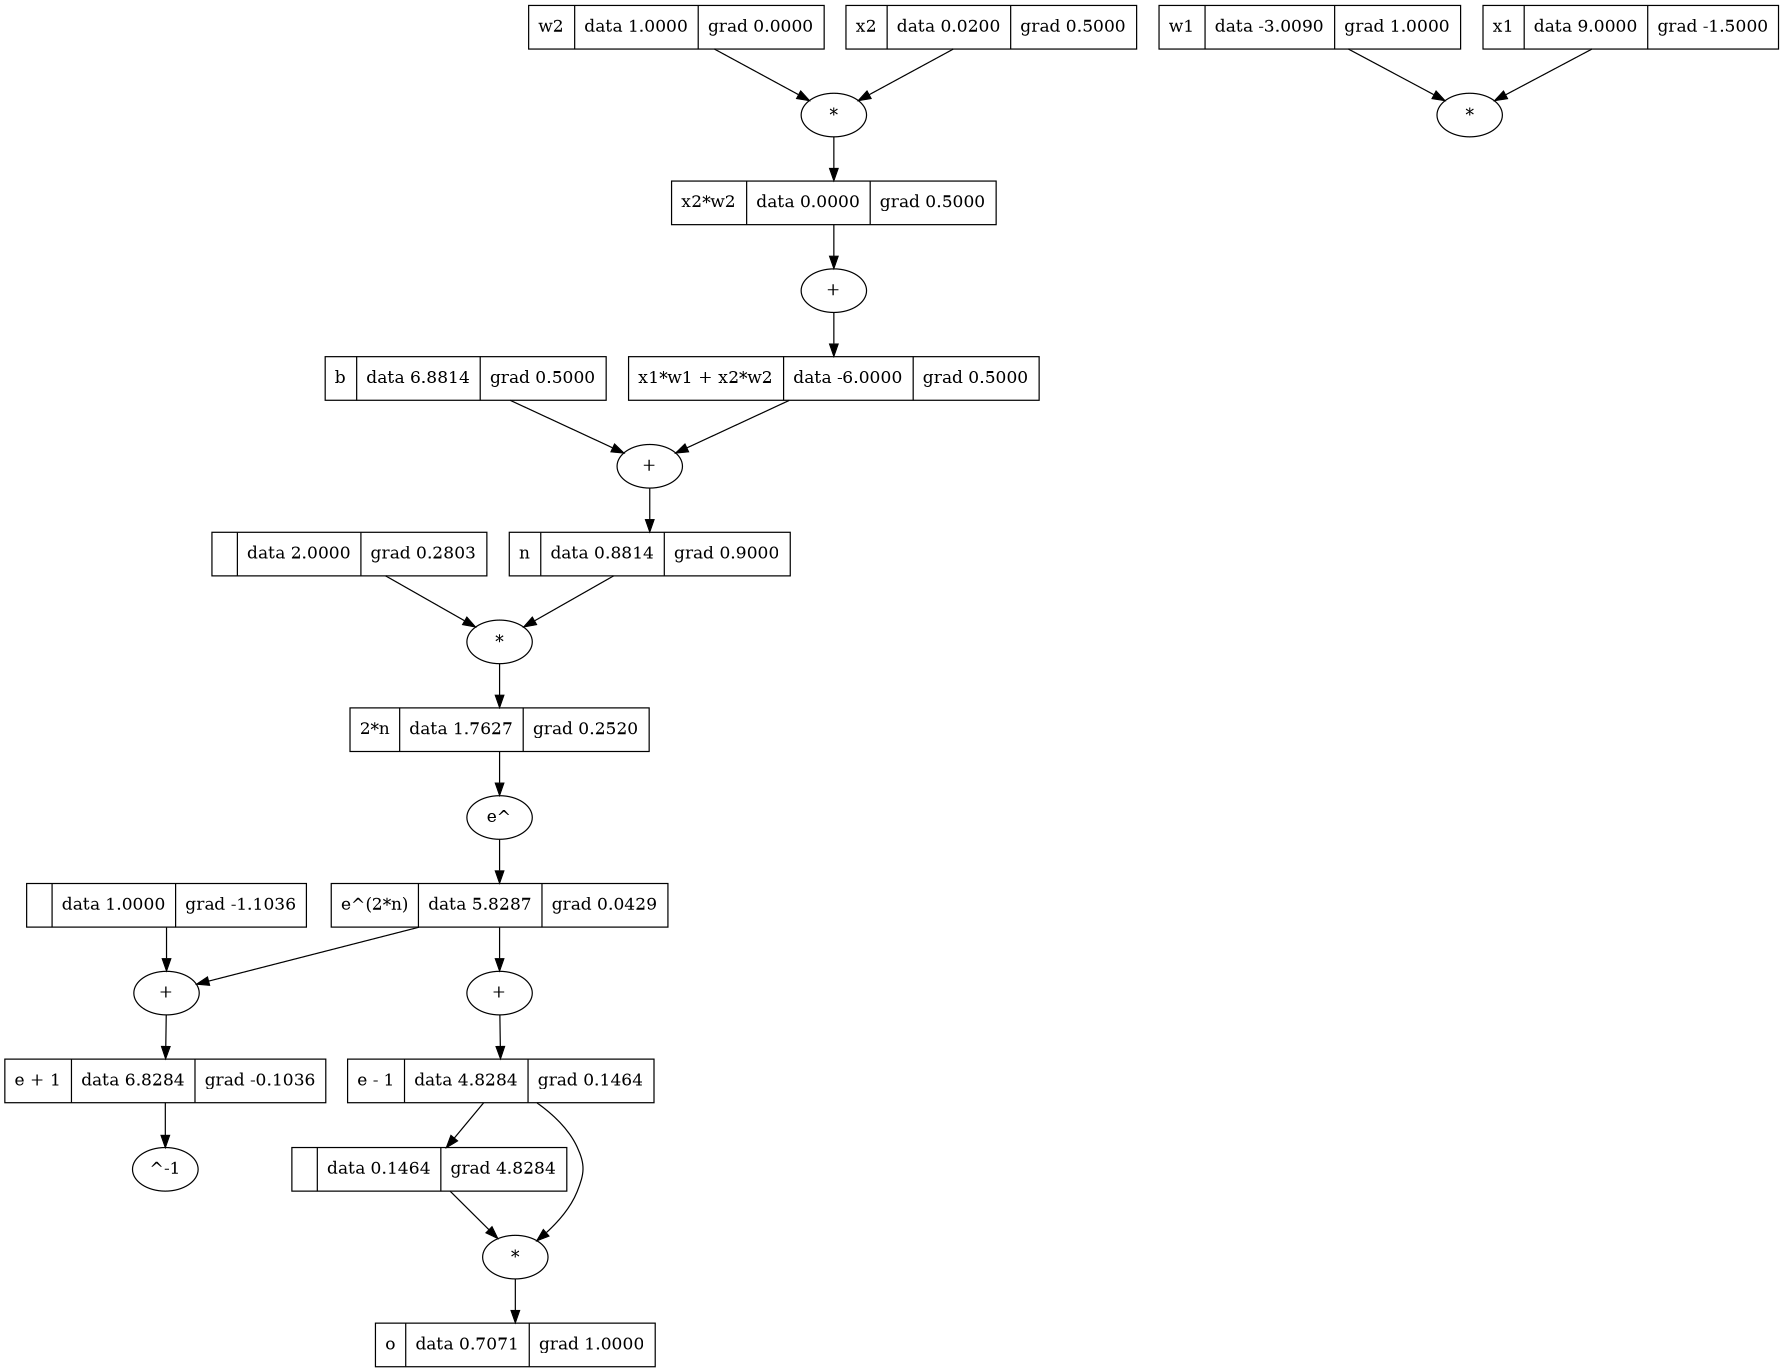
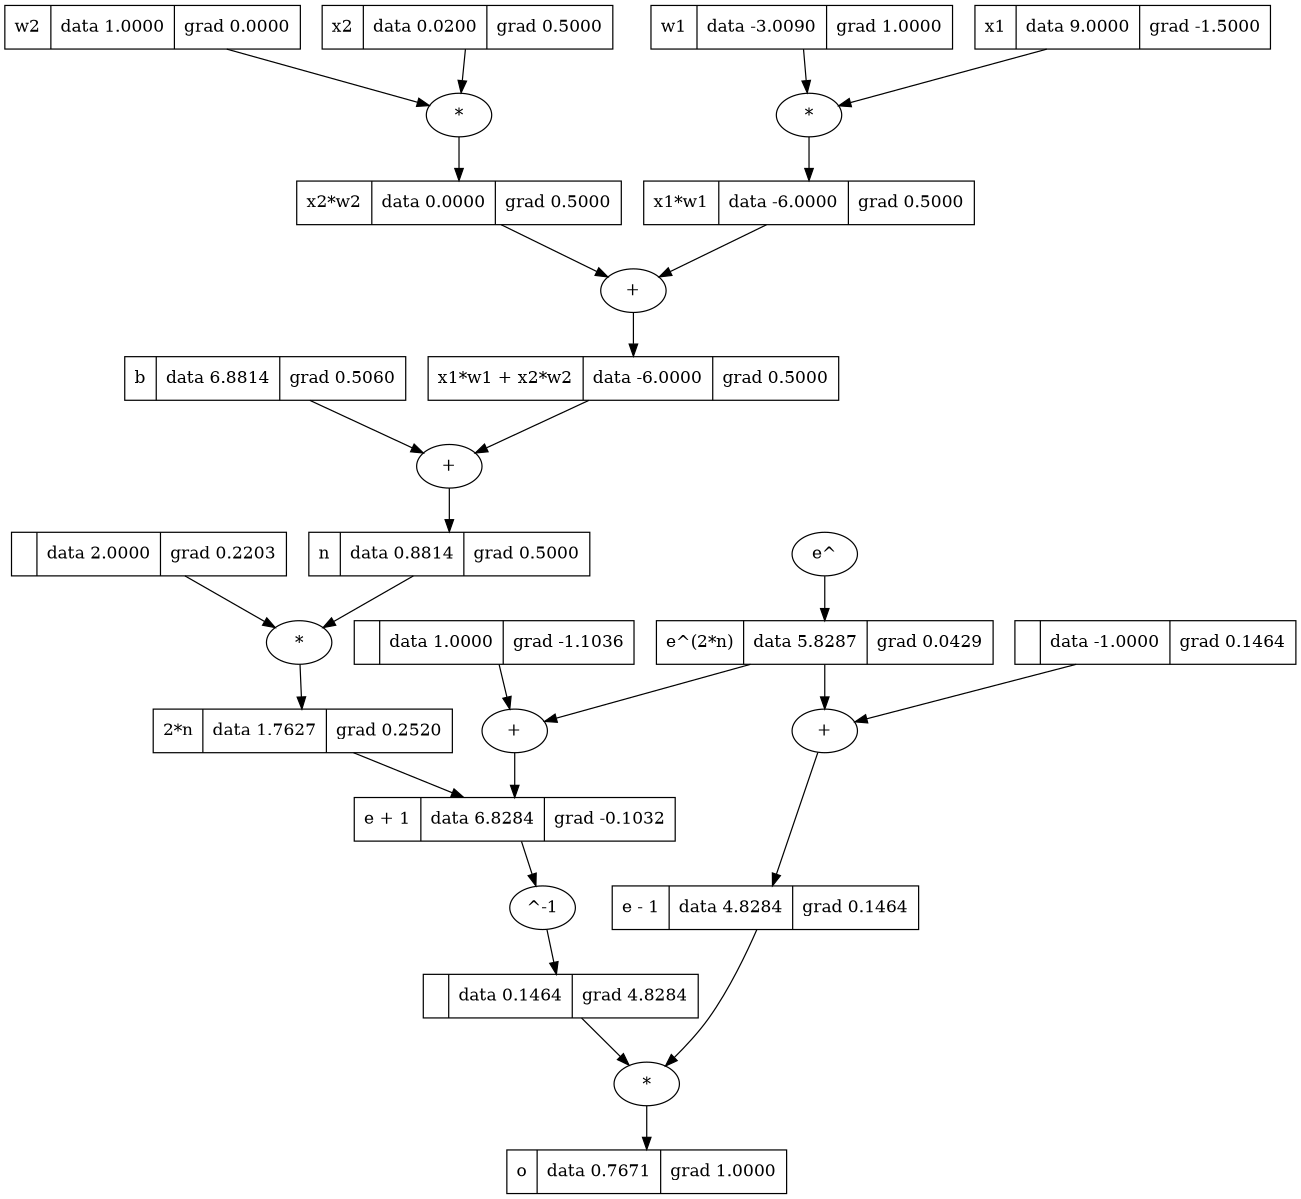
  digraph {
    node [shape=record]
    n1 [label="x1*w1 + x2*w2 | data -6.0000 | grad 0.5000"]
    n2 [label="+" shape=""]
-   n3 [label="n | data 0.8814 | grad 0.9000"]
+   n3 [label="n | data 0.8814 | grad 0.5000"]
    n4 [label="+" shape=""]
    n5 [label=" | data 1.0000 | grad -1.1036"]
    n6 [label="+" shape=""]
-   n7 [label="e + 1 | data 6.8284 | grad -0.1036"]
-   n8 [label="b | data 6.8814 | grad 0.5000"]
+   n7 [label="e + 1 | data 6.8284 | grad -0.1032"]
+   n8 [label="b | data 6.8814 | grad 0.5060"]
    n9 [label="^-1" shape=""]
    n10 [label=" | data 0.1464 | grad 4.8284"]
    n11 [label="e^(2*n) | data 5.8287 | grad 0.0429"]
    n12 [label="+" shape=""]
    n13 [label="e - 1 | data 4.8284 | grad 0.1464"]
    n14 [label="e^" shape=""]
    n15 [label="w2 | data 1.0000 | grad 0.0000"]
    n16 [label="*" shape=""]
    n17 [label="x2*w2 | data 0.0000 | grad 0.5000"]
    n18 [label="*" shape=""]
    n19 [label="2*n | data 1.7627 | grad 0.2520"]
    n20 [label="w1 | data -3.0090 | grad 1.0000"]
    n21 [label="*" shape=""]
+   n22 [label="x1*w1 | data -6.0000 | grad 0.5000"]
    n23 [label="*" shape=""]
-   n24 [label="o | data 0.7071 | grad 1.0000"]
+   n24 [label="o | data 0.7671 | grad 1.0000"]
    n25 [label="x2 | data 0.0200 | grad 0.5000"]
    n26 [label="x1 | data 9.0000 | grad -1.5000"]
-   n28 [label=" | data 2.0000 | grad 0.2803"]
+   n27 [label=" | data -1.0000 | grad 0.1464"]
+   n28 [label=" | data 2.0000 | grad 0.2203"]
    n1 -> n2
    n2 -> n3
    n3 -> n18
    n4 -> n1
    n5 -> n6
    n6 -> n7
    n7 -> n9
    n8 -> n2
-   n13 -> n10
+   n9 -> n10
    n10 -> n23
    n11 -> n6
    n11 -> n12
    n12 -> n13
    n13 -> n23
    n14 -> n11
    n15 -> n16
    n16 -> n17
    n17 -> n4
    n18 -> n19
-   n19 -> n14
+   n19 -> n7
    n20 -> n21
+   n21 -> n22
+   n22 -> n4
    n23 -> n24
    n25 -> n16
    n26 -> n21
+   n27 -> n12
    n28 -> n18
  }
